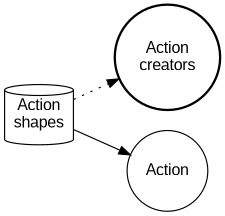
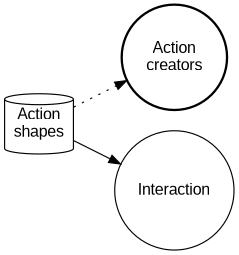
  digraph {
    fontname="Liberation Sans"
    rankdir=LR
    node [fontname="Liberation Sans" shape=circle]
    edge [fontname="Liberation Sans"]
    n1 [label="Action\nshapes" shape=cylinder]
    n2 [label="Action\ncreators" style=bold]
-   n3 [label=Action]
+   n3 [label=Interaction]
    n1 -> n2 [style=dotted]
    n1 -> n3 [style=solid]
  }
